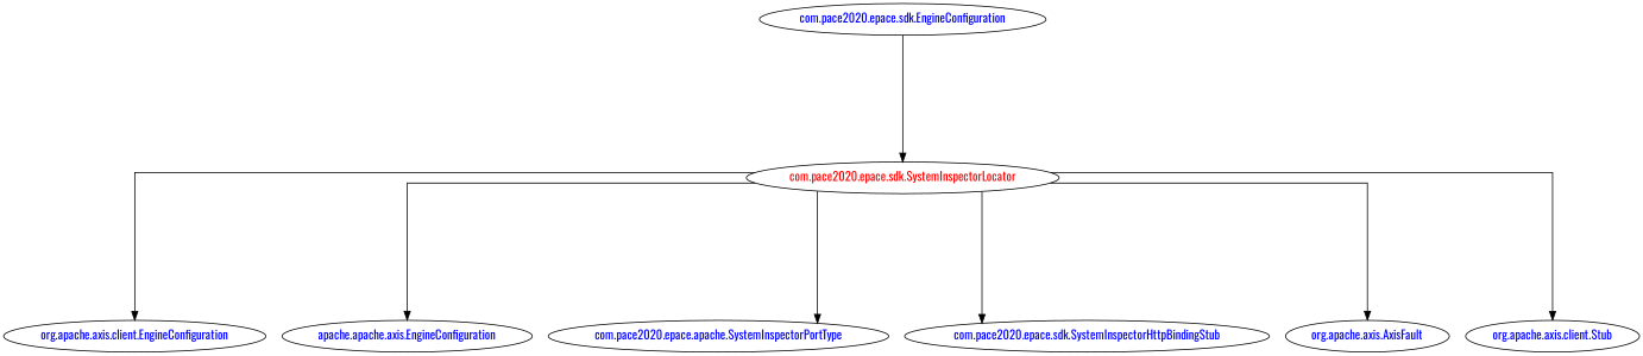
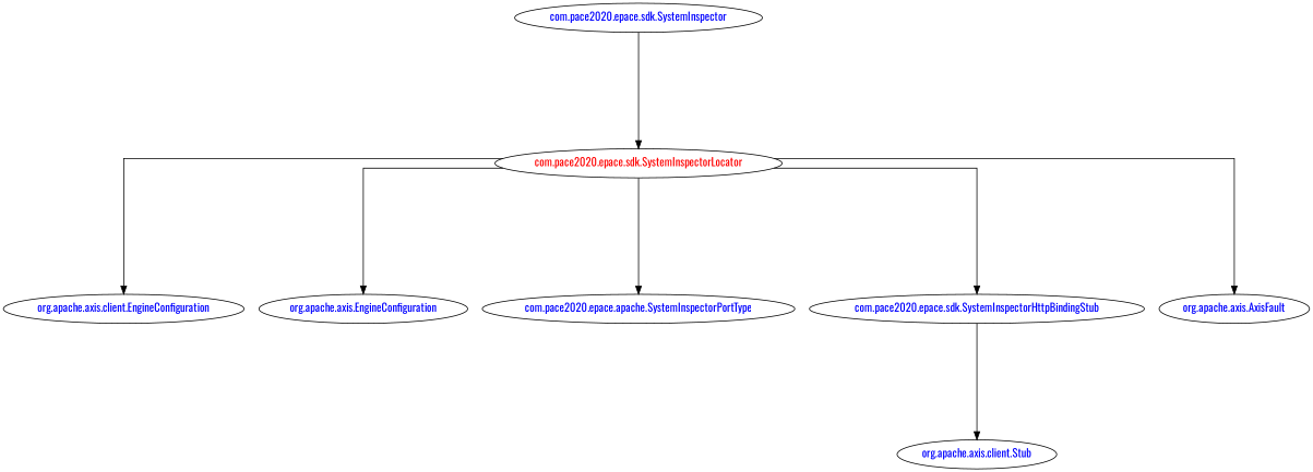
  digraph {
    concentrate=true
    fontname=Oswald
    rankdir=TB
    ranksep=2.0
    splines=ortho
    node [fontcolor=blue fontname=Oswald]
    edge [fontname=Oswald]
    "com.pace2020.epace.sdk.SystemInspectorLocator" [fontcolor=red]
    n2 [label="org.apache.axis.client.EngineConfiguration"]
-   "org.apache.axis.EngineConfiguration" [label="apache.apache.axis.EngineConfiguration"]
+   "org.apache.axis.EngineConfiguration"
    n4 [label="com.pace2020.epace.apache.SystemInspectorPortType"]
    "com.pace2020.epace.sdk.SystemInspectorHttpBindingStub"
    "org.apache.axis.AxisFault"
    "org.apache.axis.client.Stub"
-   "com.pace2020.epace.sdk.SystemInspector" [label="com.pace2020.epace.sdk.EngineConfiguration"]
+   "com.pace2020.epace.sdk.SystemInspector"
    "com.pace2020.epace.sdk.SystemInspectorLocator" -> n2
    "com.pace2020.epace.sdk.SystemInspectorLocator" -> "org.apache.axis.EngineConfiguration"
    "com.pace2020.epace.sdk.SystemInspectorLocator" -> n4
    "com.pace2020.epace.sdk.SystemInspectorLocator" -> "com.pace2020.epace.sdk.SystemInspectorHttpBindingStub"
    "com.pace2020.epace.sdk.SystemInspectorLocator" -> "org.apache.axis.AxisFault"
-   "com.pace2020.epace.sdk.SystemInspectorLocator" -> "org.apache.axis.client.Stub"
+   "com.pace2020.epace.sdk.SystemInspectorHttpBindingStub" -> "org.apache.axis.client.Stub"
    "com.pace2020.epace.sdk.SystemInspector" -> "com.pace2020.epace.sdk.SystemInspectorLocator"
  }
